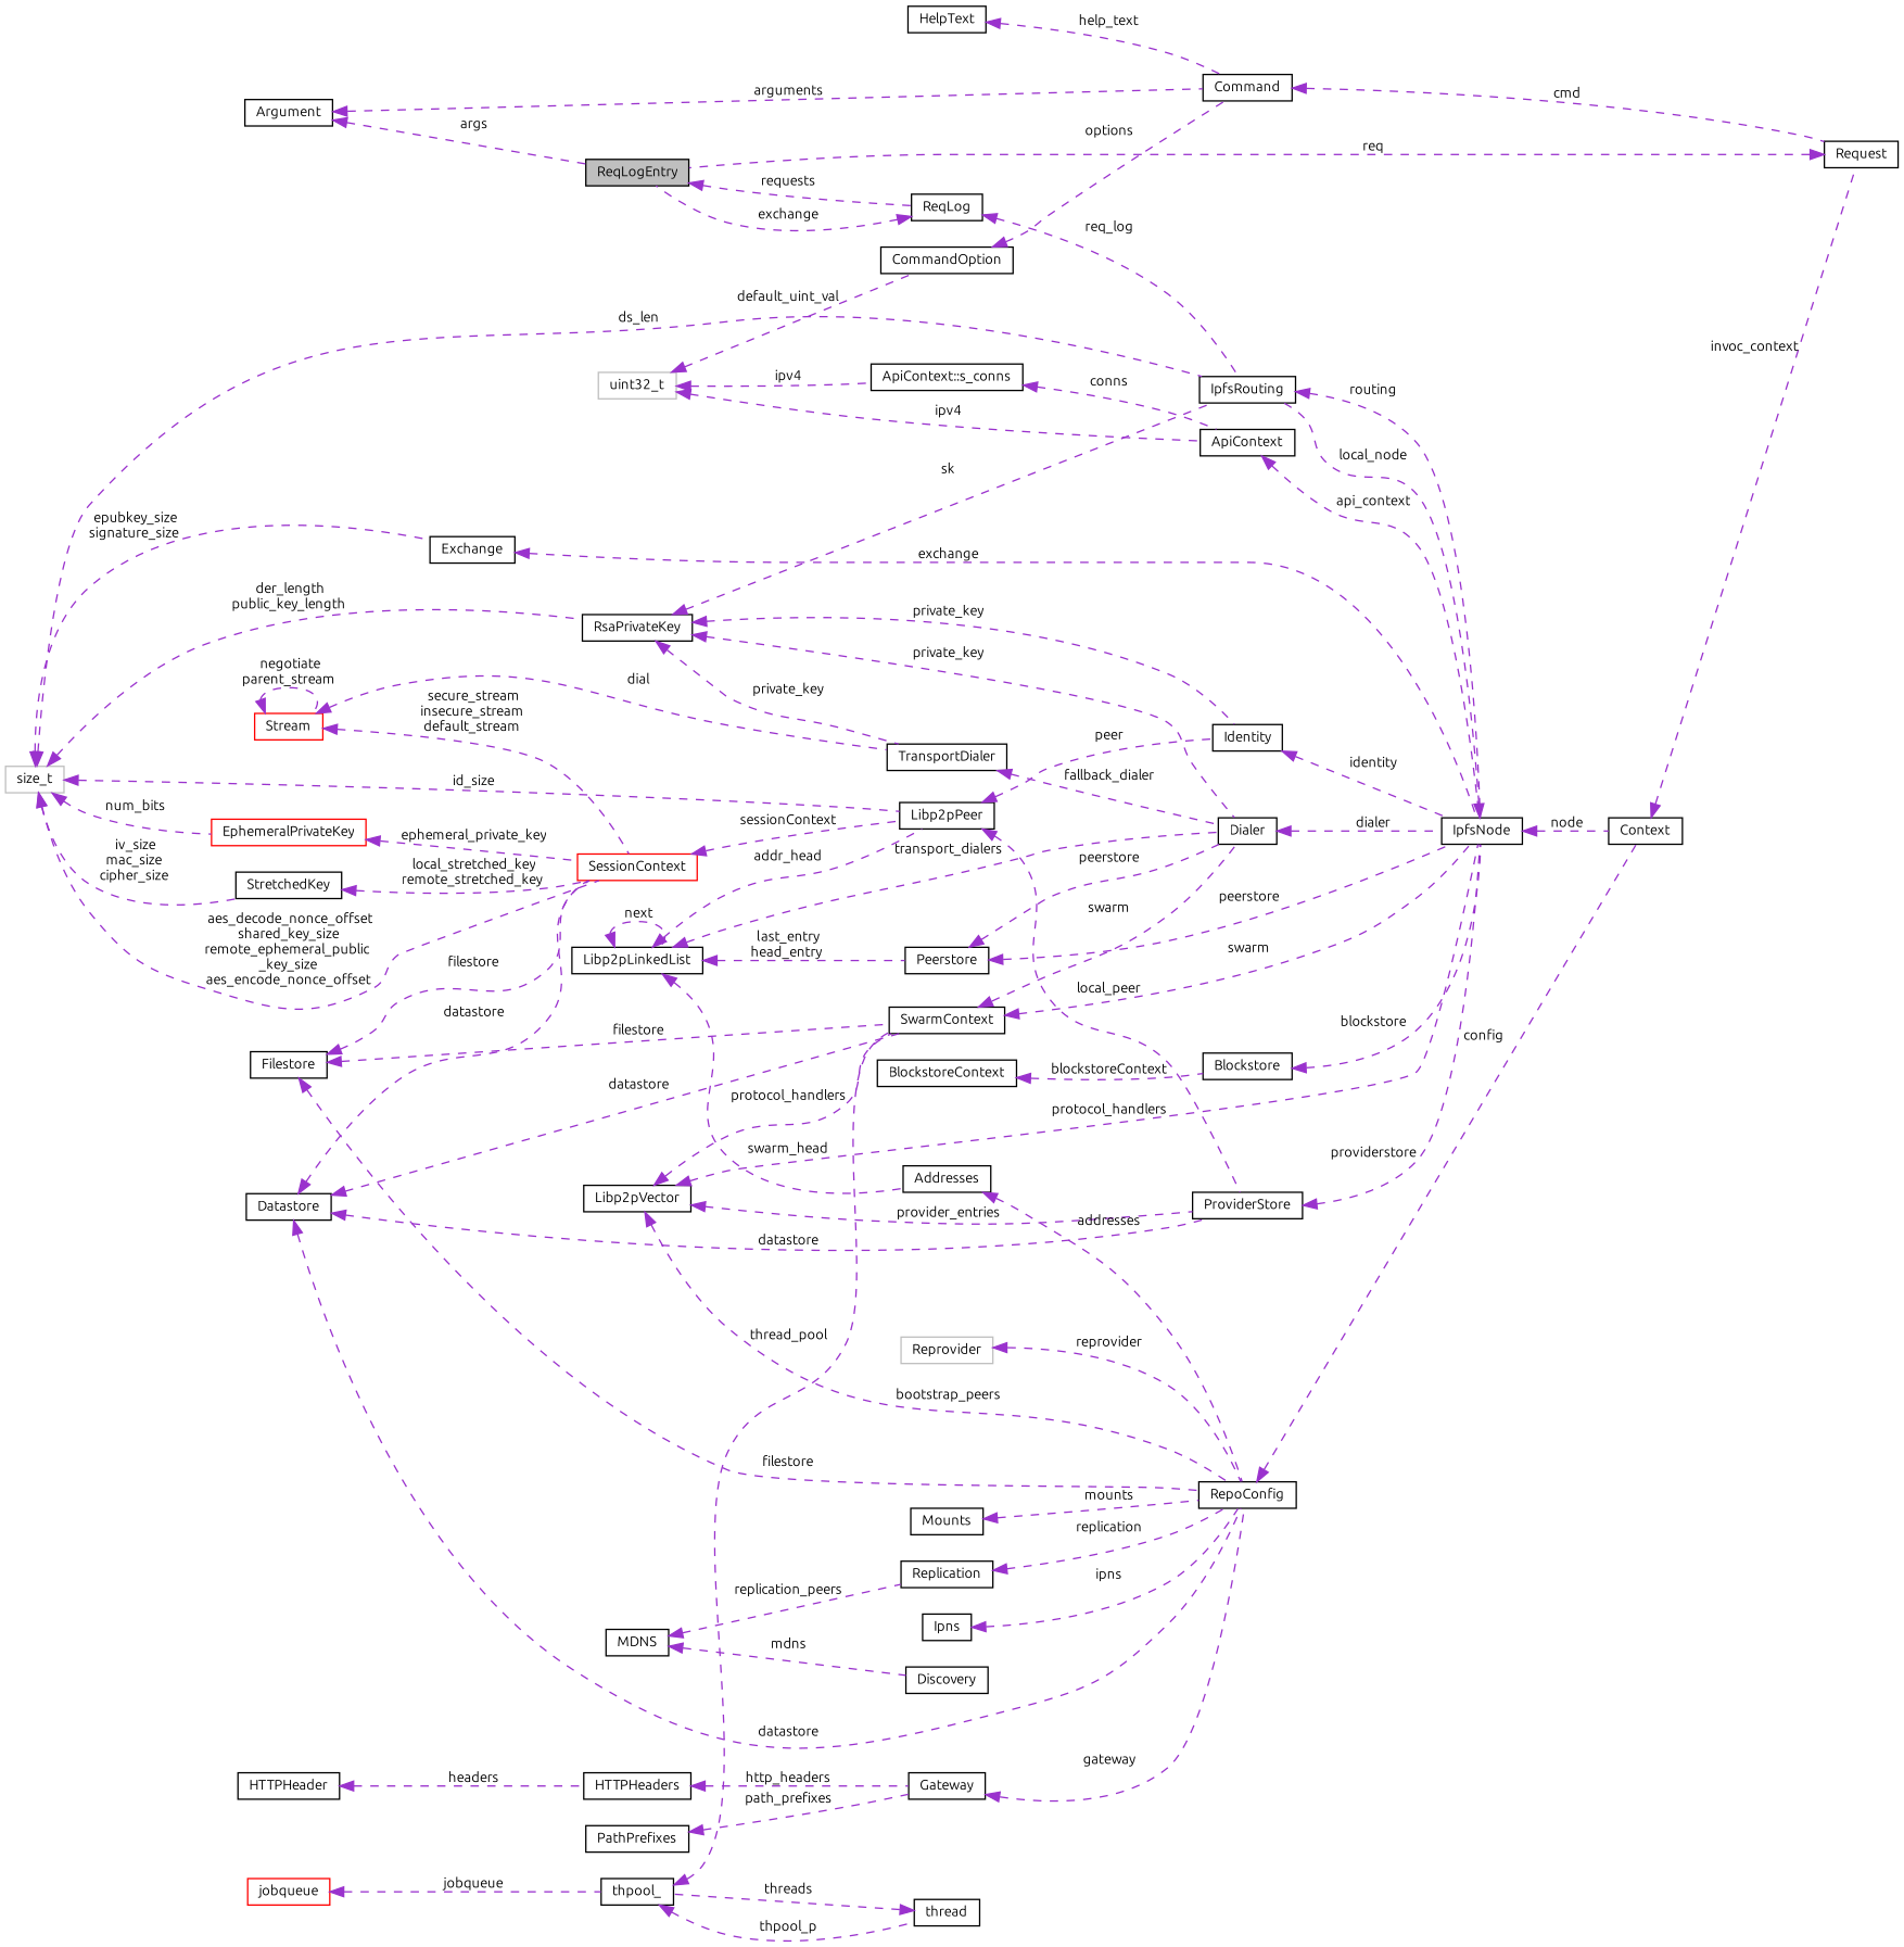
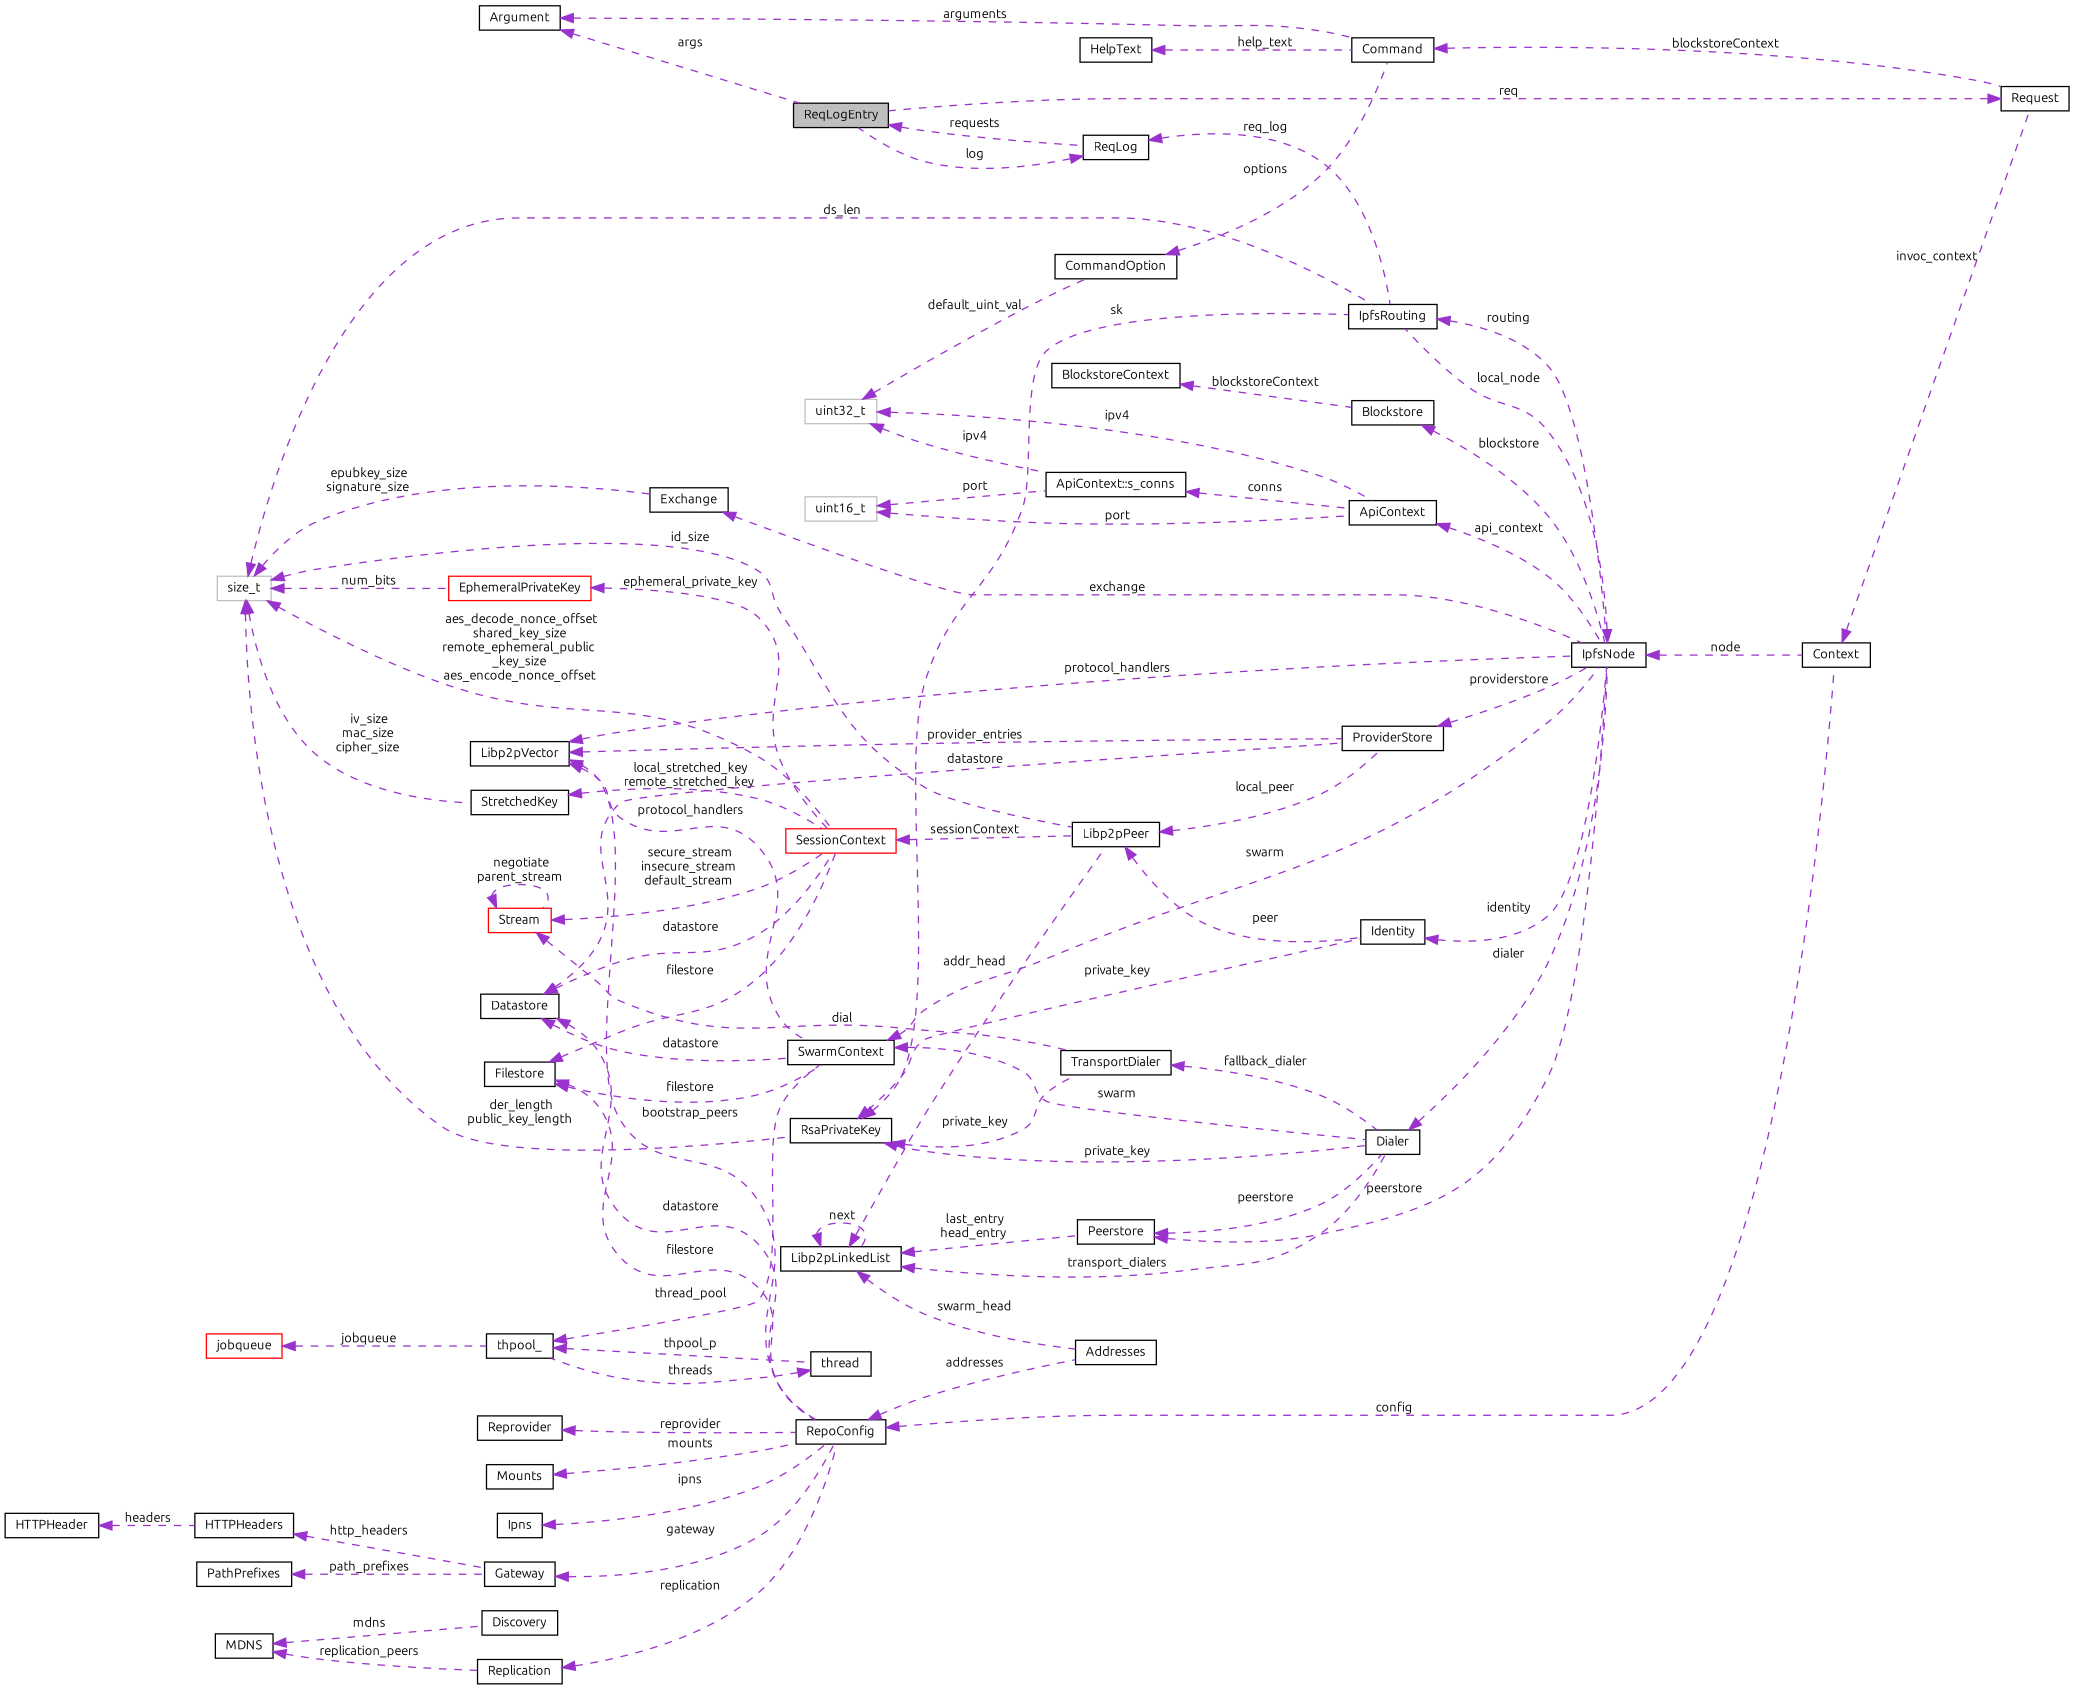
  digraph {
    fontname=Ubuntu
    rankdir=LR
    node [color=black fillcolor=white fontname=Ubuntu fontsize=10 shape=record style=filled]
    edge [color=darkorchid3 dir=back fontname=Ubuntu fontsize=10 labelfontname=Helvetica labelfontsize=10 style=dashed]
    n1 [fillcolor=grey75 fontcolor=black height=0.2 label=ReqLogEntry width=0.4]
    n2 [height=0.2 label=ReqLog width=0.4]
    n3 [height=0.2 label=IpfsRouting width=0.4]
    n4 [height=0.2 label=Context width=0.4]
    n5 [height=0.2 label=Request width=0.4]
    n6 [height=0.2 label=Argument width=0.4]
    n7 [height=0.2 label=Command width=0.4]
    n8 [height=0.2 label=CommandOption width=0.4]
    n9 [color=grey75 height=0.2 label=uint32_t width=0.4]
    n10 [height=0.2 label=ApiContext width=0.4]
    n11 [height=0.2 label="ApiContext::s_conns" width=0.4]
    n12 [height=0.2 label=IpfsNode width=0.4]
    n13 [height=0.2 label=HelpText width=0.4]
    n14 [height=0.2 label=Libp2pVector width=0.4]
    n15 [height=0.2 label=ProviderStore width=0.4]
    n16 [height=0.2 label=SwarmContext width=0.4]
    n17 [height=0.2 label=RepoConfig width=0.4]
    n18 [height=0.2 label=Dialer width=0.4]
    n19 [height=0.2 label=Replication width=0.4]
    n20 [height=0.2 label=Identity width=0.4]
    n21 [height=0.2 label=Libp2pPeer width=0.4]
    n22 [color=red height=0.2 label=SessionContext width=0.4]
    n23 [color=red height=0.2 label=EphemeralPrivateKey width=0.4]
    n24 [color=grey75 height=0.2 label=size_t width=0.4]
    n25 [height=0.2 label=StretchedKey width=0.4]
    n26 [height=0.2 label=RsaPrivateKey width=0.4]
    n27 [height=0.2 label=Exchange width=0.4]
    n28 [height=0.2 label=TransportDialer width=0.4]
    n29 [height=0.2 label=Filestore width=0.4]
    n30 [height=0.2 label=Datastore width=0.4]
    n31 [color=red height=0.2 label=Stream width=0.4]
    n32 [height=0.2 label=Libp2pLinkedList width=0.4]
    n33 [height=0.2 label=Peerstore width=0.4]
    n34 [height=0.2 label=Addresses width=0.4]
    n35 [height=0.2 label=thpool_ width=0.4]
    n36 [height=0.2 label=thread width=0.4]
    n37 [color=red height=0.2 label=jobqueue width=0.4]
    n38 [height=0.2 label=BlockstoreContext width=0.4]
    n39 [height=0.2 label=Blockstore width=0.4]
-   n40 [color=grey75 height=0.2 label=Reprovider width=0.4]
+   n40 [height=0.2 label=Reprovider width=0.4]
    n41 [height=0.2 label=Discovery width=0.4]
    n42 [height=0.2 label=MDNS width=0.4]
    n43 [height=0.2 label=Mounts width=0.4]
    n44 [height=0.2 label=Ipns width=0.4]
    n45 [height=0.2 label=Gateway width=0.4]
    n46 [height=0.2 label=HTTPHeaders width=0.4]
    n47 [height=0.2 label=HTTPHeader width=0.4]
    n48 [height=0.2 label=PathPrefixes width=0.4]
+   n49 [color=grey75 height=0.2 label=uint16_t width=0.4]
    n1 -> n2 [label=" requests"]
-   n2 -> n1 [label=" exchange"]
+   n2 -> n1 [label=" log"]
    n2 -> n3 [label=" req_log"]
    n3 -> n12 [label=" routing"]
    n4 -> n5 [label=" invoc_context"]
    n5 -> n1 [label=" req"]
    n6 -> n1 [label=" args"]
    n6 -> n7 [label=" arguments"]
-   n7 -> n5 [label=" cmd"]
+   n7 -> n5 [label=" blockstoreContext"]
    n8 -> n7 [label=" options"]
    n9 -> n8 [label=" default_uint_val"]
    n9 -> n10 [label=" ipv4"]
    n9 -> n11 [label=" ipv4"]
    n10 -> n12 [label=" api_context"]
    n11 -> n10 [label=" conns"]
    n12 -> n3 [label=" local_node"]
    n12 -> n4 [label=" node"]
    n13 -> n7 [label=" help_text"]
    n14 -> n12 [label=" protocol_handlers"]
    n14 -> n15 [label=" provider_entries"]
    n14 -> n16 [label=" protocol_handlers"]
    n14 -> n17 [label=" bootstrap_peers"]
    n15 -> n12 [label=" providerstore"]
    n16 -> n12 [label=" swarm"]
    n16 -> n18 [label=" swarm"]
    n17 -> n4 [label=" config"]
    n18 -> n12 [label=" dialer"]
    n19 -> n17 [label=" replication"]
    n20 -> n12 [label=" identity"]
    n21 -> n15 [label=" local_peer"]
    n21 -> n20 [label=" peer"]
    n22 -> n21 [label=" sessionContext"]
    n23 -> n22 [label=" ephemeral_private_key"]
    n24 -> n3 [label=" ds_len"]
    n24 -> n21 [label=" id_size"]
    n24 -> n22 [label=" aes_decode_nonce_offset\nshared_key_size\nremote_ephemeral_public\l_key_size\naes_encode_nonce_offset"]
    n24 -> n23 [label=" num_bits"]
    n24 -> n25 [label=" iv_size\nmac_size\ncipher_size"]
    n24 -> n26 [label=" der_length\npublic_key_length"]
    n24 -> n27 [label=" epubkey_size\nsignature_size"]
    n25 -> n22 [label=" local_stretched_key\nremote_stretched_key"]
    n26 -> n3 [label=" sk"]
    n26 -> n18 [label=" private_key"]
    n26 -> n20 [label=" private_key"]
    n26 -> n28 [label=" private_key"]
    n27 -> n12 [label=" exchange"]
    n28 -> n18 [label=" fallback_dialer"]
    n29 -> n16 [label=" filestore"]
    n29 -> n17 [label=" filestore"]
    n29 -> n22 [label=" filestore"]
    n30 -> n15 [label=" datastore"]
    n30 -> n16 [label=" datastore"]
    n30 -> n17 [label=" datastore"]
    n30 -> n22 [label=" datastore"]
    n31 -> n22 [label=" secure_stream\ninsecure_stream\ndefault_stream"]
    n31 -> n28 [label=" dial"]
    n31 -> n31 [label=" negotiate\nparent_stream"]
    n32 -> n18 [label=" transport_dialers"]
    n32 -> n21 [label=" addr_head"]
    n32 -> n32 [label=" next"]
    n32 -> n33 [label=" last_entry\nhead_entry"]
    n32 -> n34 [label=" swarm_head"]
    n33 -> n12 [label=" peerstore"]
    n33 -> n18 [label=" peerstore"]
-   n34 -> n17 [label=" addresses"]
+   n17 -> n34 [label=" addresses"]
    n35 -> n16 [label=" thread_pool"]
    n35 -> n36 [label=" thpool_p"]
    n36 -> n35 [label=" threads"]
    n37 -> n35 [label=" jobqueue"]
    n38 -> n39 [label=" blockstoreContext"]
    n39 -> n12 [label=" blockstore"]
    n40 -> n17 [label=" reprovider"]
    n42 -> n19 [label=" replication_peers"]
    n42 -> n41 [label=" mdns"]
    n43 -> n17 [label=" mounts"]
    n44 -> n17 [label=" ipns"]
    n45 -> n17 [label=" gateway"]
    n46 -> n45 [label=" http_headers"]
    n47 -> n46 [label=" headers"]
    n48 -> n45 [label=" path_prefixes"]
+   n49 -> n10 [label=" port"]
+   n49 -> n11 [label=" port"]
  }
